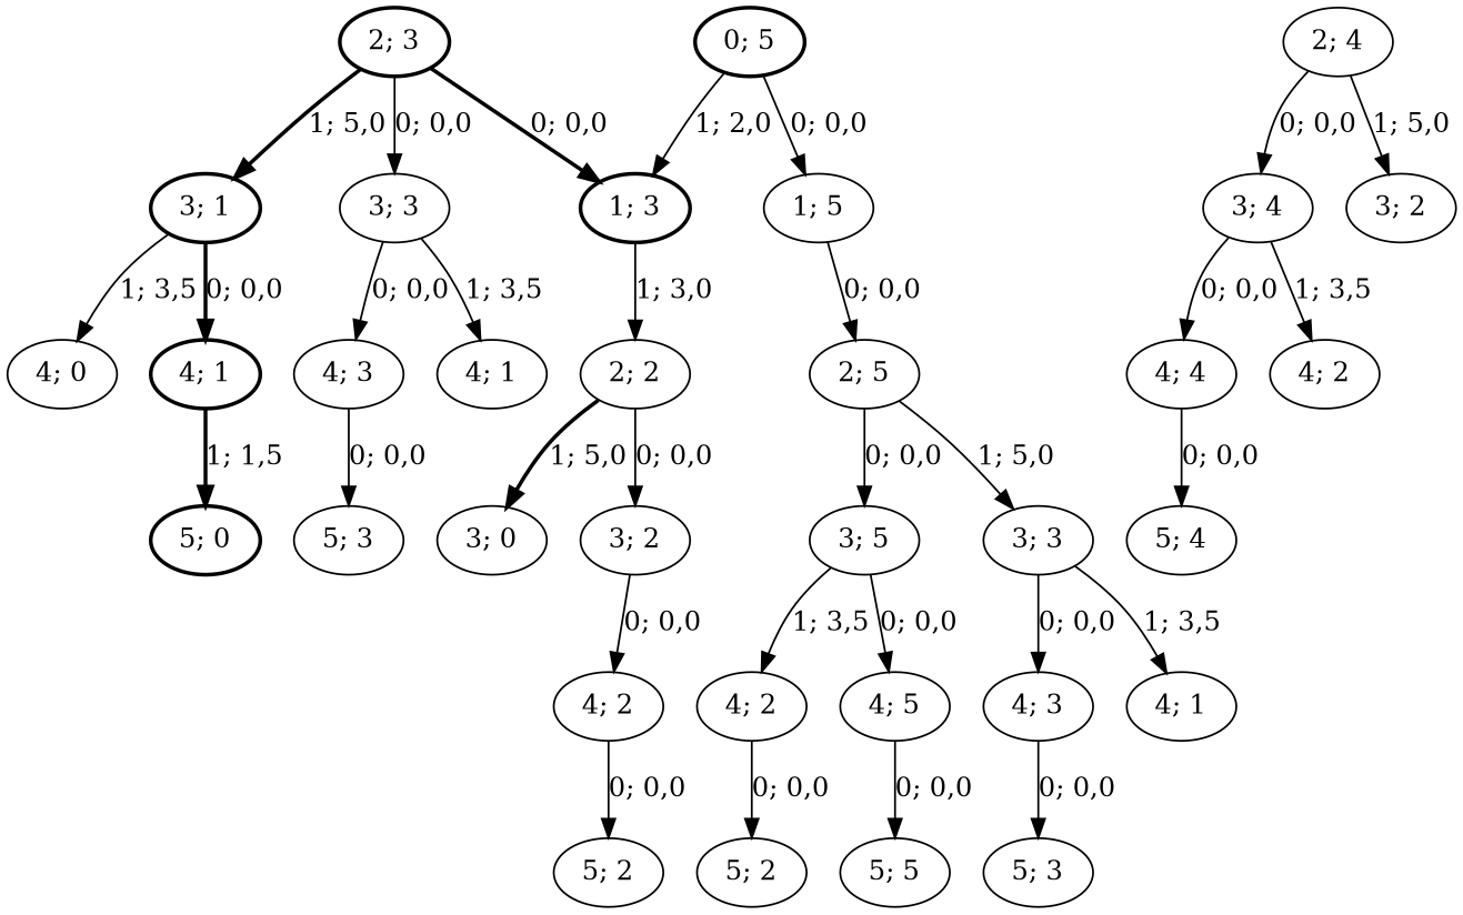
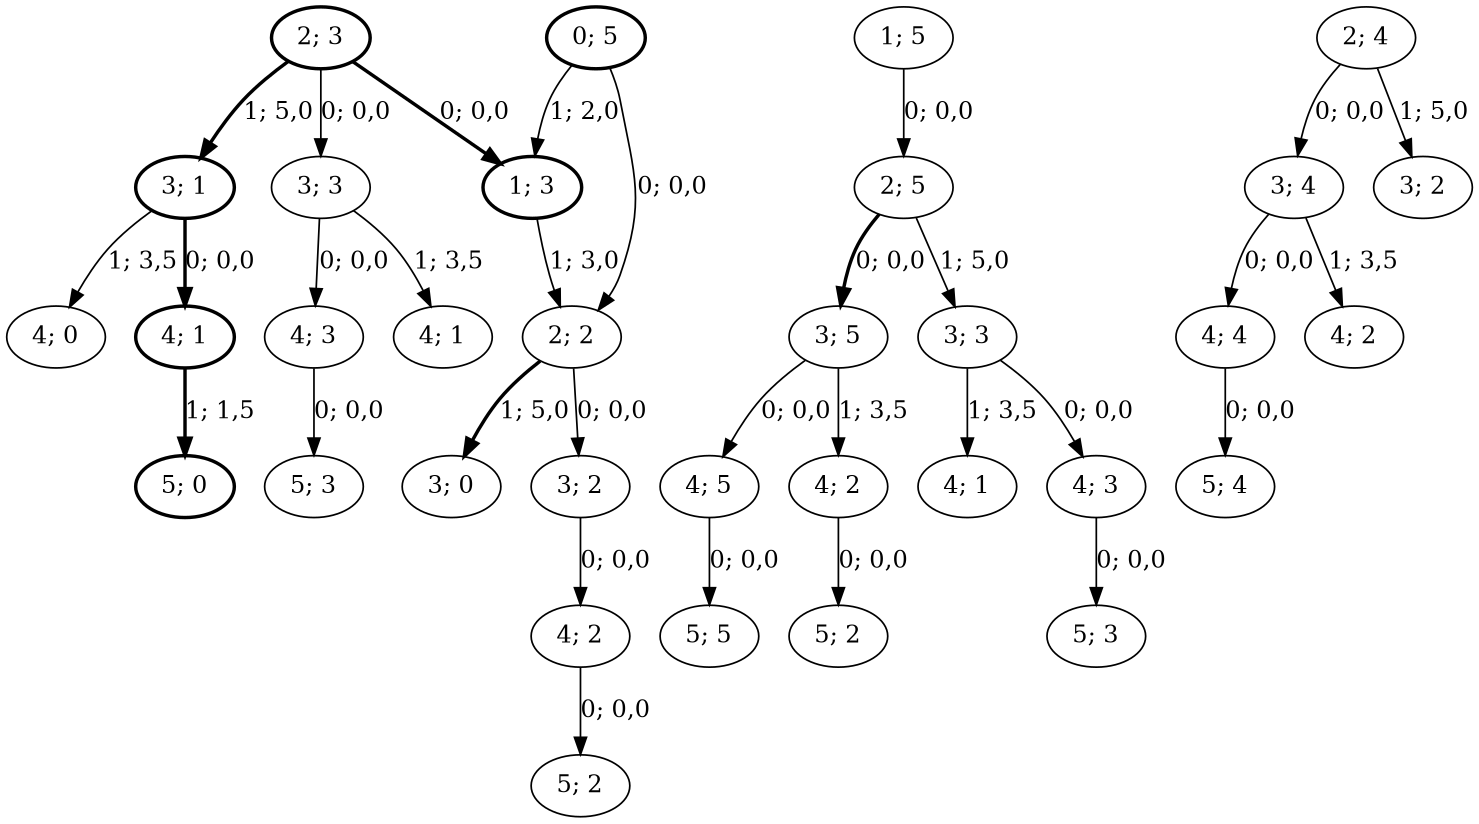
  strict digraph {
    node [style=solid]
    edge [style=solid]
    n1 [label="4; 1" style=bold]
    n2 [label="5; 0" style=bold]
    n3 [label="3; 0"]
    n4 [label="4; 1"]
    n5 [label="4; 0"]
    n6 [label="0; 5" style=bold]
    n7 [label="1; 5"]
    n8 [label="1; 3" style=bold]
    n9 [label="2; 5"]
    n10 [label="2; 2"]
    n11 [label="3; 5"]
    n12 [label="3; 3"]
    n13 [label="2; 4"]
    n14 [label="3; 4"]
    n15 [label="3; 2"]
    n16 [label="4; 5"]
    n17 [label="4; 2"]
    n18 [label="4; 3"]
    n19 [label="5; 5"]
    n20 [label="5; 2"]
    n21 [label="4; 4"]
    n22 [label="4; 2"]
    n23 [label="5; 4"]
    n24 [label="5; 3"]
    n25 [label="4; 1"]
    n26 [label="2; 3" style=bold]
    n27 [label="3; 3"]
    n28 [label="3; 1" style=bold]
    n29 [label="3; 2"]
    n30 [label="4; 3"]
    n31 [label="5; 3"]
    n32 [label="4; 2"]
    n33 [label="5; 2"]
    n1 -> n2 [label="1; 1,5" style=bold]
-   n6 -> n7 [label="0; 0,0"]
+   n6 -> n10 [label="0; 0,0"]
    n6 -> n8 [label="1; 2,0"]
    n7 -> n9 [label="0; 0,0"]
    n8 -> n10 [label="1; 3,0"]
-   n9 -> n11 [label="0; 0,0"]
+   n9 -> n11 [label="0; 0,0" style=bold]
    n9 -> n12 [label="1; 5,0"]
    n10 -> n3 [label="1; 5,0" style=bold]
    n10 -> n29 [label="0; 0,0"]
    n11 -> n16 [label="0; 0,0"]
    n11 -> n17 [label="1; 3,5"]
    n12 -> n4 [label="1; 3,5"]
    n12 -> n18 [label="0; 0,0"]
    n13 -> n14 [label="0; 0,0"]
    n13 -> n15 [label="1; 5,0"]
    n14 -> n21 [label="0; 0,0"]
    n14 -> n22 [label="1; 3,5"]
    n16 -> n19 [label="0; 0,0"]
    n17 -> n20 [label="0; 0,0"]
    n18 -> n24 [label="0; 0,0"]
    n21 -> n23 [label="0; 0,0"]
    n26 -> n8 [label="0; 0,0" style=bold]
    n26 -> n27 [label="0; 0,0"]
    n26 -> n28 [label="1; 5,0" style=bold]
    n27 -> n25 [label="1; 3,5"]
    n27 -> n30 [label="0; 0,0"]
    n28 -> n1 [label="0; 0,0" style=bold]
    n28 -> n5 [label="1; 3,5"]
    n29 -> n32 [label="0; 0,0"]
    n30 -> n31 [label="0; 0,0"]
    n32 -> n33 [label="0; 0,0"]
  }
